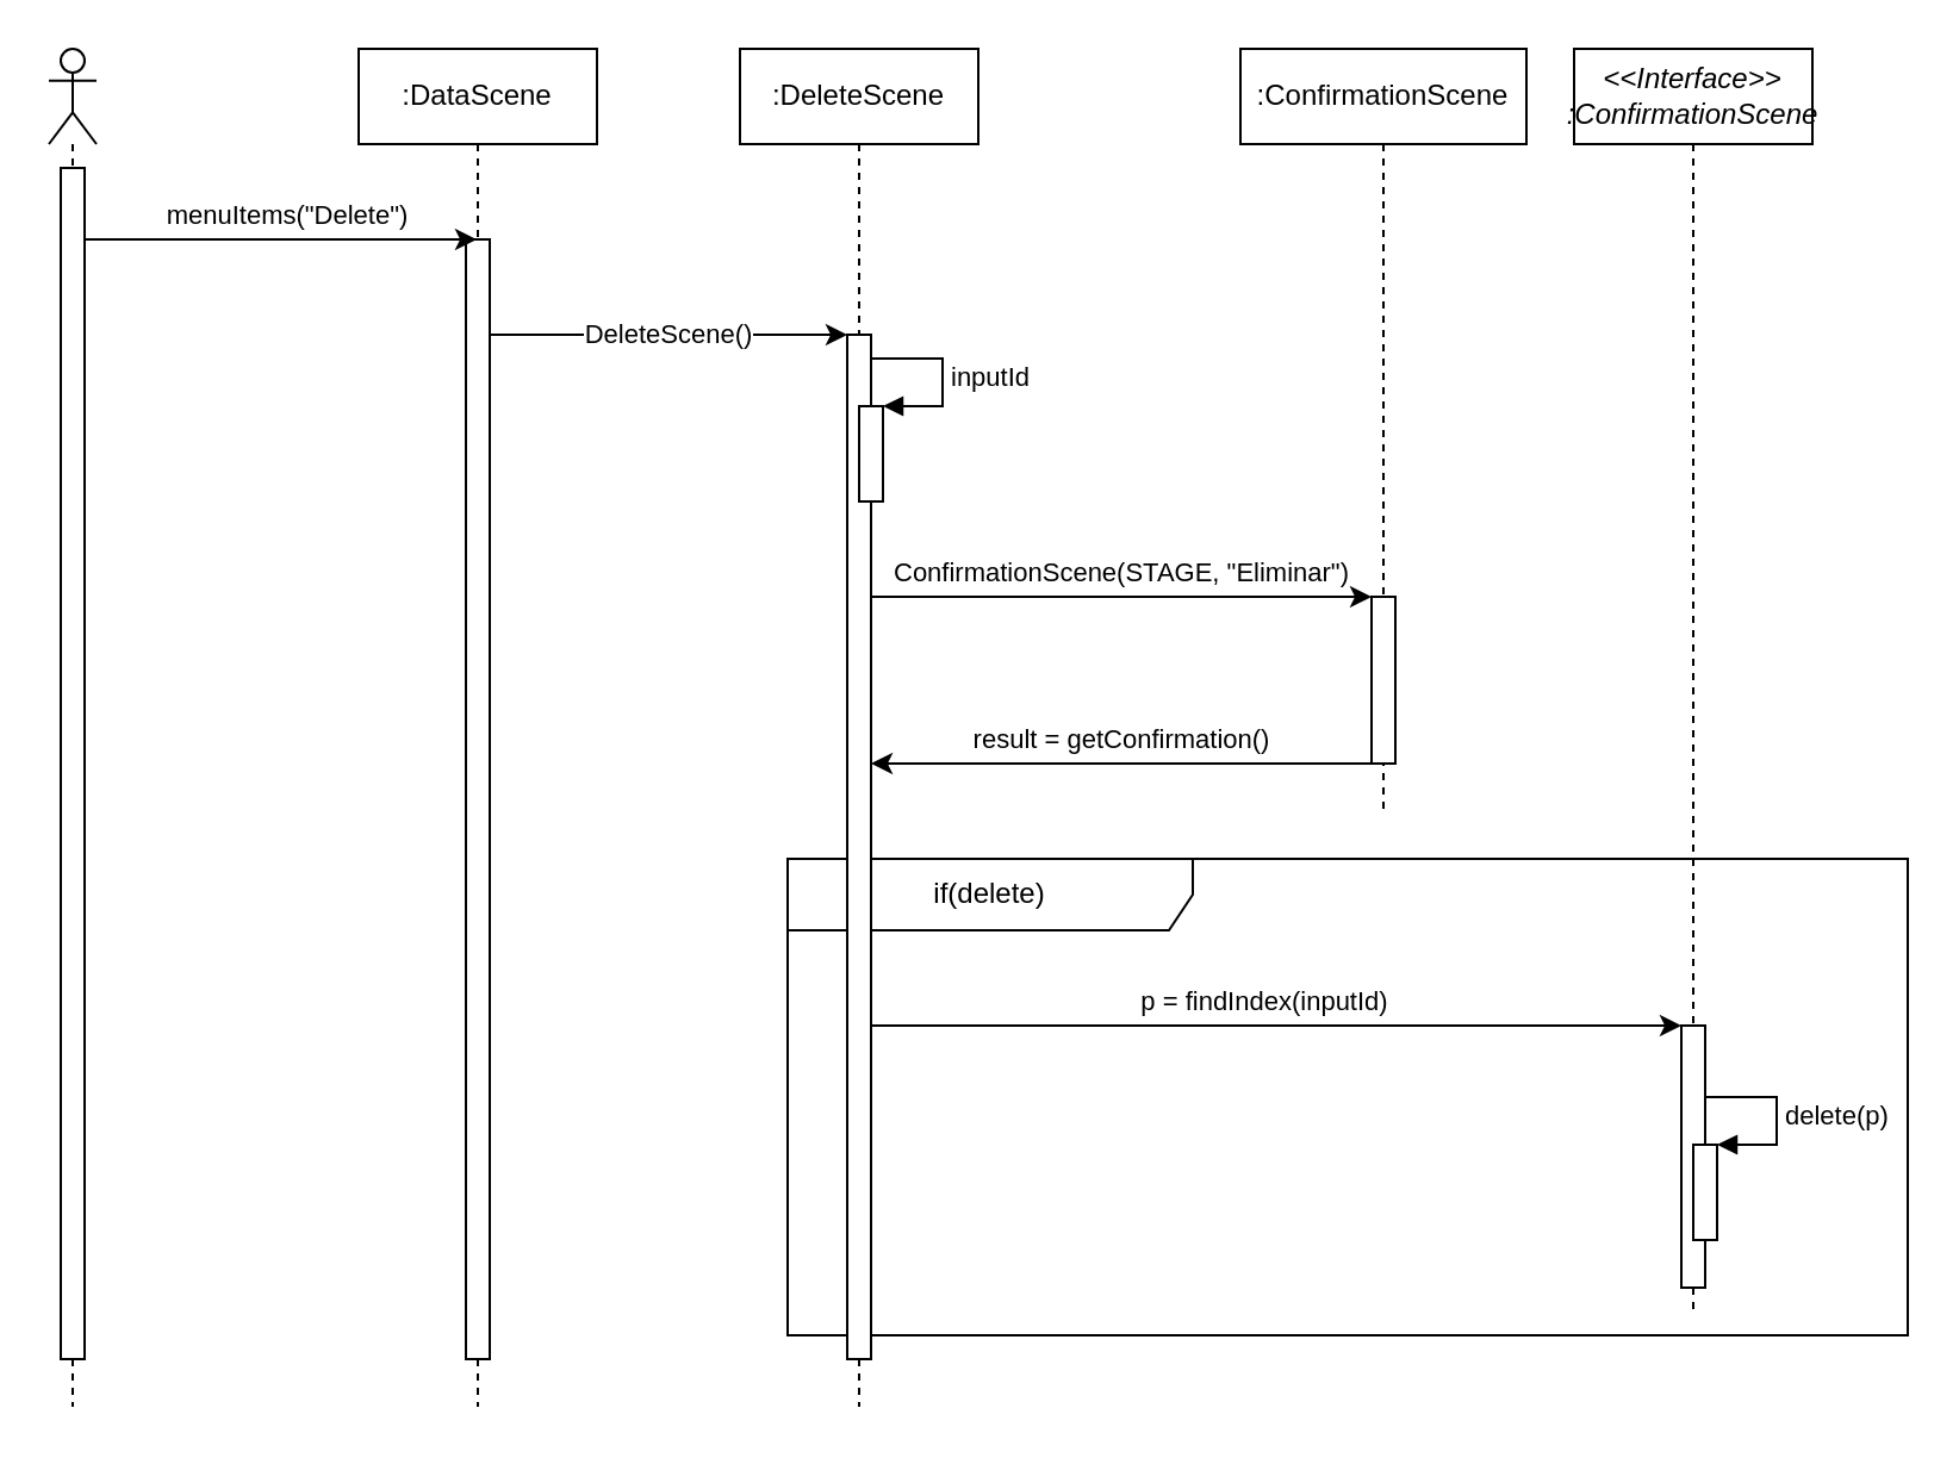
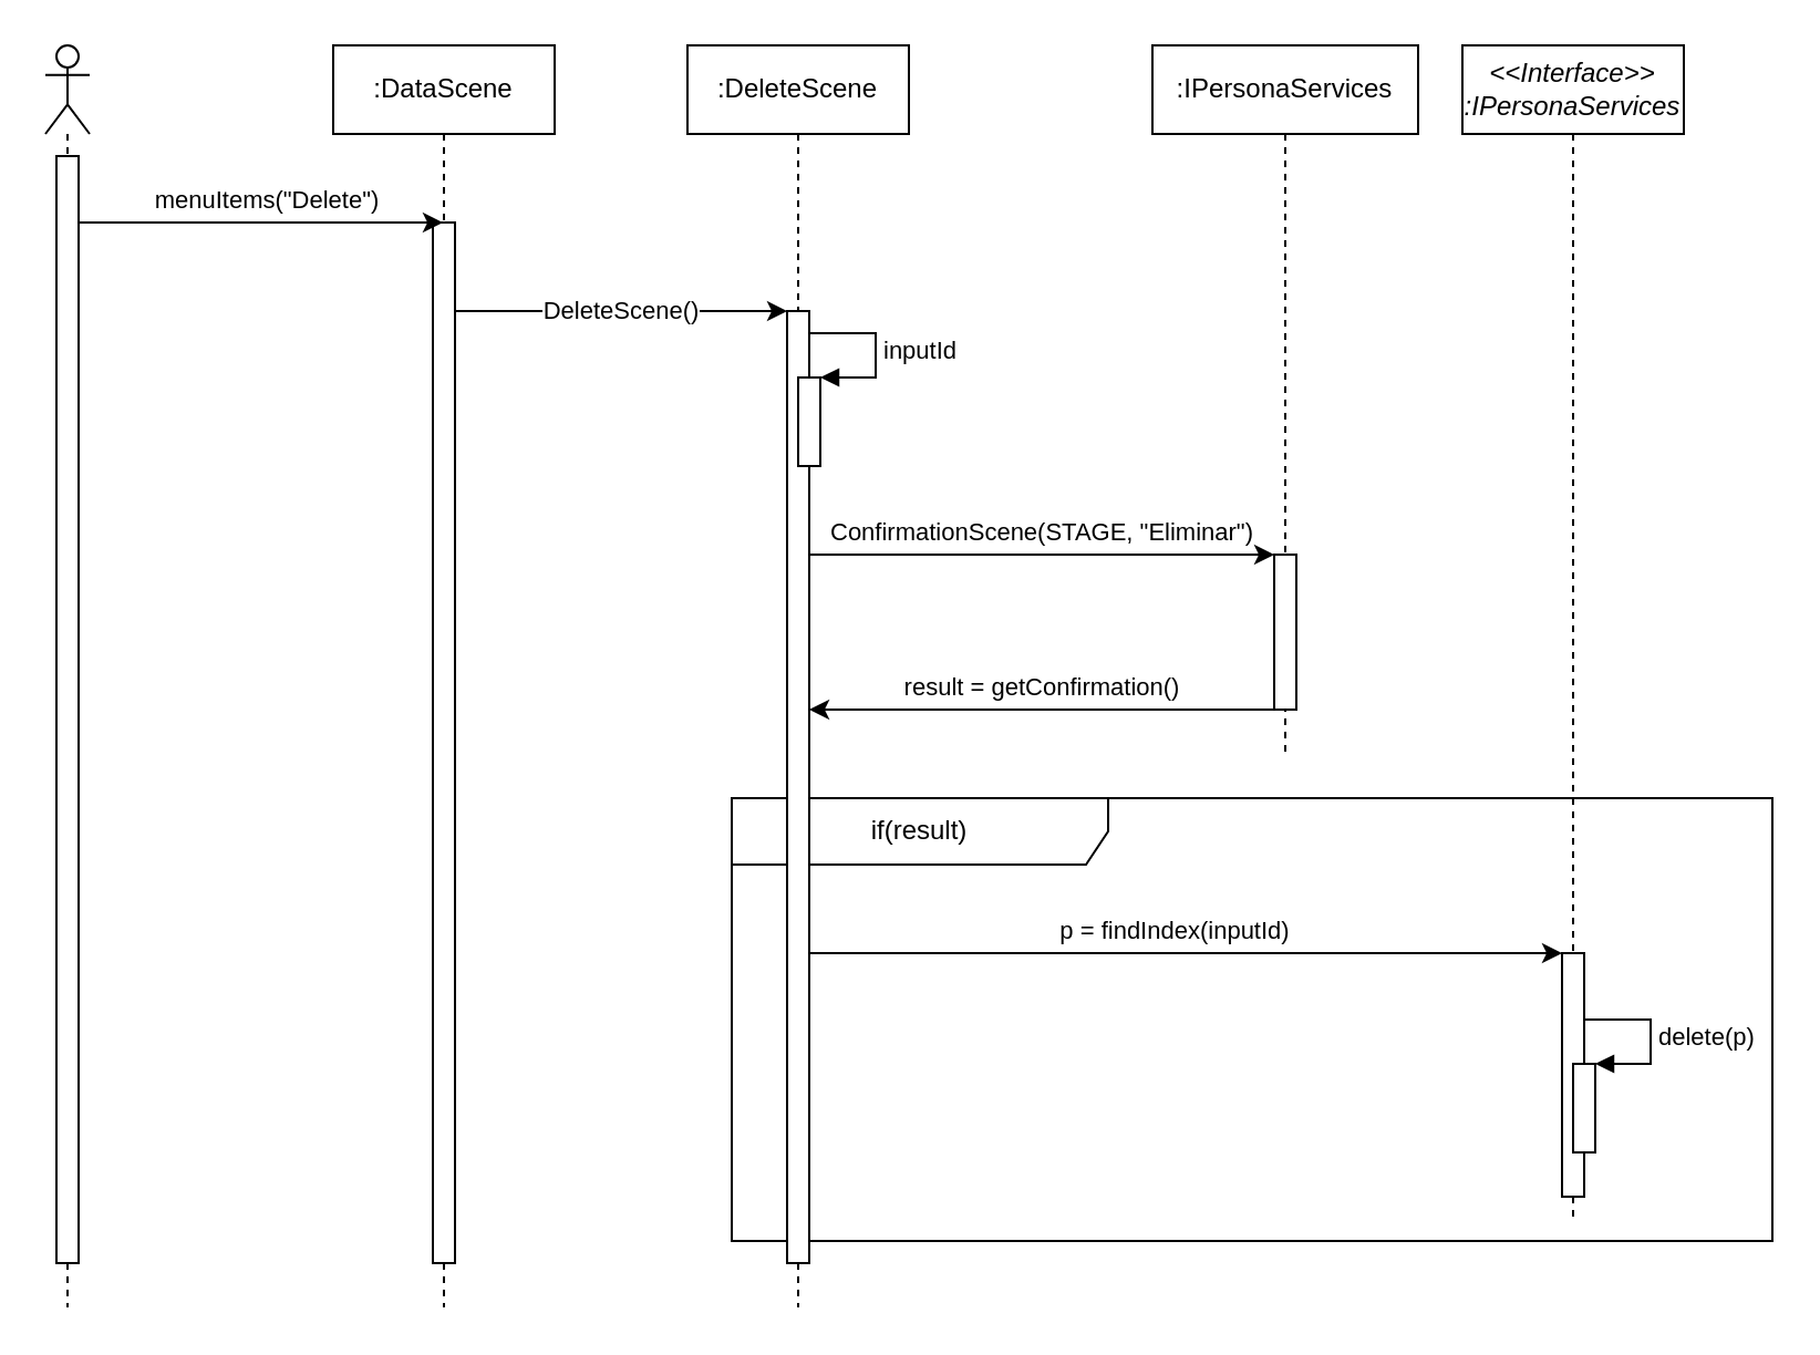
  <mxCell id="0" />
  <mxCell id="1" parent="0" />
- <mxCell id="2" value="if(delete)" style="shape=umlFrame;whiteSpace=wrap;html=1;width=170;height=30;" vertex="1" parent="1"><mxGeometry x="330" y="360" width="470" height="200" as="geometry" /></mxCell>
+ <mxCell id="2" value="if(result)" style="shape=umlFrame;whiteSpace=wrap;html=1;width=170;height=30;" vertex="1" parent="1"><mxGeometry x="330" y="360" width="470" height="200" as="geometry" /></mxCell>
  <mxCell id="3" value="" style="shape=umlLifeline;participant=umlActor;perimeter=lifelinePerimeter;whiteSpace=wrap;html=1;container=1;collapsible=0;recursiveResize=0;verticalAlign=top;spacingTop=36;outlineConnect=0;" vertex="1" parent="1"><mxGeometry x="20" y="20" width="20" height="570" as="geometry" /></mxCell>
  <mxCell id="4" value="" style="html=1;points=[];perimeter=orthogonalPerimeter;" vertex="1" parent="3"><mxGeometry x="5" y="50" width="10" height="500" as="geometry" /></mxCell>
  <mxCell id="5" value=":DataScene" style="shape=umlLifeline;perimeter=lifelinePerimeter;whiteSpace=wrap;html=1;container=1;collapsible=0;recursiveResize=0;outlineConnect=0;" vertex="1" parent="1"><mxGeometry x="150" y="20" width="100" height="570" as="geometry" /></mxCell>
  <mxCell id="6" value="" style="html=1;points=[];perimeter=orthogonalPerimeter;" vertex="1" parent="5"><mxGeometry x="45" y="80" width="10" height="470" as="geometry" /></mxCell>
  <mxCell id="7" value="menuItems(&quot;Delete&quot;)" style="edgeStyle=orthogonalEdgeStyle;rounded=0;orthogonalLoop=1;jettySize=auto;html=1;" edge="1" parent="1" source="4" target="5"><mxGeometry x="0.033" y="10" relative="1" as="geometry"><Array as="points"><mxPoint x="120" y="100" /><mxPoint x="120" y="100" /></Array><mxPoint as="offset" /></mxGeometry></mxCell>
  <mxCell id="8" value=":DeleteScene" style="shape=umlLifeline;perimeter=lifelinePerimeter;whiteSpace=wrap;html=1;container=1;collapsible=0;recursiveResize=0;outlineConnect=0;" vertex="1" parent="1"><mxGeometry x="310" y="20" width="100" height="570" as="geometry" /></mxCell>
  <mxCell id="9" value="" style="html=1;points=[];perimeter=orthogonalPerimeter;" vertex="1" parent="8"><mxGeometry x="45" y="120" width="10" height="430" as="geometry" /></mxCell>
  <mxCell id="10" value="" style="html=1;points=[];perimeter=orthogonalPerimeter;" vertex="1" parent="8"><mxGeometry x="50" y="150" width="10" height="40" as="geometry" /></mxCell>
  <mxCell id="11" value="inputId" style="edgeStyle=orthogonalEdgeStyle;html=1;align=left;spacingLeft=2;endArrow=block;rounded=0;entryX=1;entryY=0;" edge="1" target="10" parent="8"><mxGeometry relative="1" as="geometry"><mxPoint x="55" y="130" as="sourcePoint" /><Array as="points"><mxPoint x="85" y="130" /></Array></mxGeometry></mxCell>
  <mxCell id="12" value="DeleteScene()" style="edgeStyle=orthogonalEdgeStyle;rounded=0;orthogonalLoop=1;jettySize=auto;html=1;" edge="1" parent="1" source="6" target="9"><mxGeometry relative="1" as="geometry"><Array as="points"><mxPoint x="270" y="140" /><mxPoint x="270" y="140" /></Array></mxGeometry></mxCell>
- <mxCell id="13" value=":ConfirmationScene" style="shape=umlLifeline;perimeter=lifelinePerimeter;whiteSpace=wrap;html=1;container=1;collapsible=0;recursiveResize=0;outlineConnect=0;" vertex="1" parent="1"><mxGeometry x="520" y="20" width="120" height="320" as="geometry" /></mxCell>
+ <mxCell id="13" value=":IPersonaServices" style="shape=umlLifeline;perimeter=lifelinePerimeter;whiteSpace=wrap;html=1;container=1;collapsible=0;recursiveResize=0;outlineConnect=0;" vertex="1" parent="1"><mxGeometry x="520" y="20" width="120" height="320" as="geometry" /></mxCell>
  <mxCell id="14" value="" style="html=1;points=[];perimeter=orthogonalPerimeter;" vertex="1" parent="13"><mxGeometry x="55" y="230" width="10" height="70" as="geometry" /></mxCell>
  <mxCell id="15" value="ConfirmationScene(STAGE, &quot;Eliminar&quot;)" style="edgeStyle=orthogonalEdgeStyle;rounded=0;orthogonalLoop=1;jettySize=auto;html=1;" edge="1" parent="1" source="9" target="14"><mxGeometry y="10" relative="1" as="geometry"><Array as="points"><mxPoint x="460" y="250" /><mxPoint x="460" y="250" /></Array><mxPoint as="offset" /></mxGeometry></mxCell>
  <mxCell id="16" value="result = getConfirmation()" style="edgeStyle=orthogonalEdgeStyle;rounded=0;orthogonalLoop=1;jettySize=auto;html=1;" edge="1" parent="1" source="14" target="9"><mxGeometry y="-10" relative="1" as="geometry"><Array as="points"><mxPoint x="470" y="320" /><mxPoint x="470" y="320" /></Array><mxPoint as="offset" /></mxGeometry></mxCell>
- <mxCell id="17" value="&amp;lt;&amp;lt;Interface&amp;gt;&amp;gt;&lt;br&gt;:ConfirmationScene" style="shape=umlLifeline;perimeter=lifelinePerimeter;whiteSpace=wrap;html=1;container=1;collapsible=0;recursiveResize=0;outlineConnect=0;fontStyle=2" vertex="1" parent="1"><mxGeometry x="660" y="20" width="100" height="530" as="geometry" /></mxCell>
+ <mxCell id="17" value="&amp;lt;&amp;lt;Interface&amp;gt;&amp;gt;&lt;br&gt;:IPersonaServices" style="shape=umlLifeline;perimeter=lifelinePerimeter;whiteSpace=wrap;html=1;container=1;collapsible=0;recursiveResize=0;outlineConnect=0;fontStyle=2" vertex="1" parent="1"><mxGeometry x="660" y="20" width="100" height="530" as="geometry" /></mxCell>
  <mxCell id="18" value="" style="html=1;points=[];perimeter=orthogonalPerimeter;" vertex="1" parent="17"><mxGeometry x="45" y="410" width="10" height="110" as="geometry" /></mxCell>
  <mxCell id="19" value="" style="html=1;points=[];perimeter=orthogonalPerimeter;" vertex="1" parent="17"><mxGeometry x="50" y="460" width="10" height="40" as="geometry" /></mxCell>
  <mxCell id="20" value="delete(p)" style="edgeStyle=orthogonalEdgeStyle;html=1;align=left;spacingLeft=2;endArrow=block;rounded=0;entryX=1;entryY=0;" edge="1" target="19" parent="17"><mxGeometry relative="1" as="geometry"><mxPoint x="55" y="440" as="sourcePoint" /><Array as="points"><mxPoint x="85" y="440" /></Array></mxGeometry></mxCell>
  <mxCell id="21" value="p = findIndex(inputId)" style="edgeStyle=orthogonalEdgeStyle;rounded=0;orthogonalLoop=1;jettySize=auto;html=1;" edge="1" parent="1" source="9" target="18"><mxGeometry x="-0.029" y="10" relative="1" as="geometry"><Array as="points"><mxPoint x="550" y="430" /><mxPoint x="550" y="430" /></Array><mxPoint as="offset" /></mxGeometry></mxCell>
